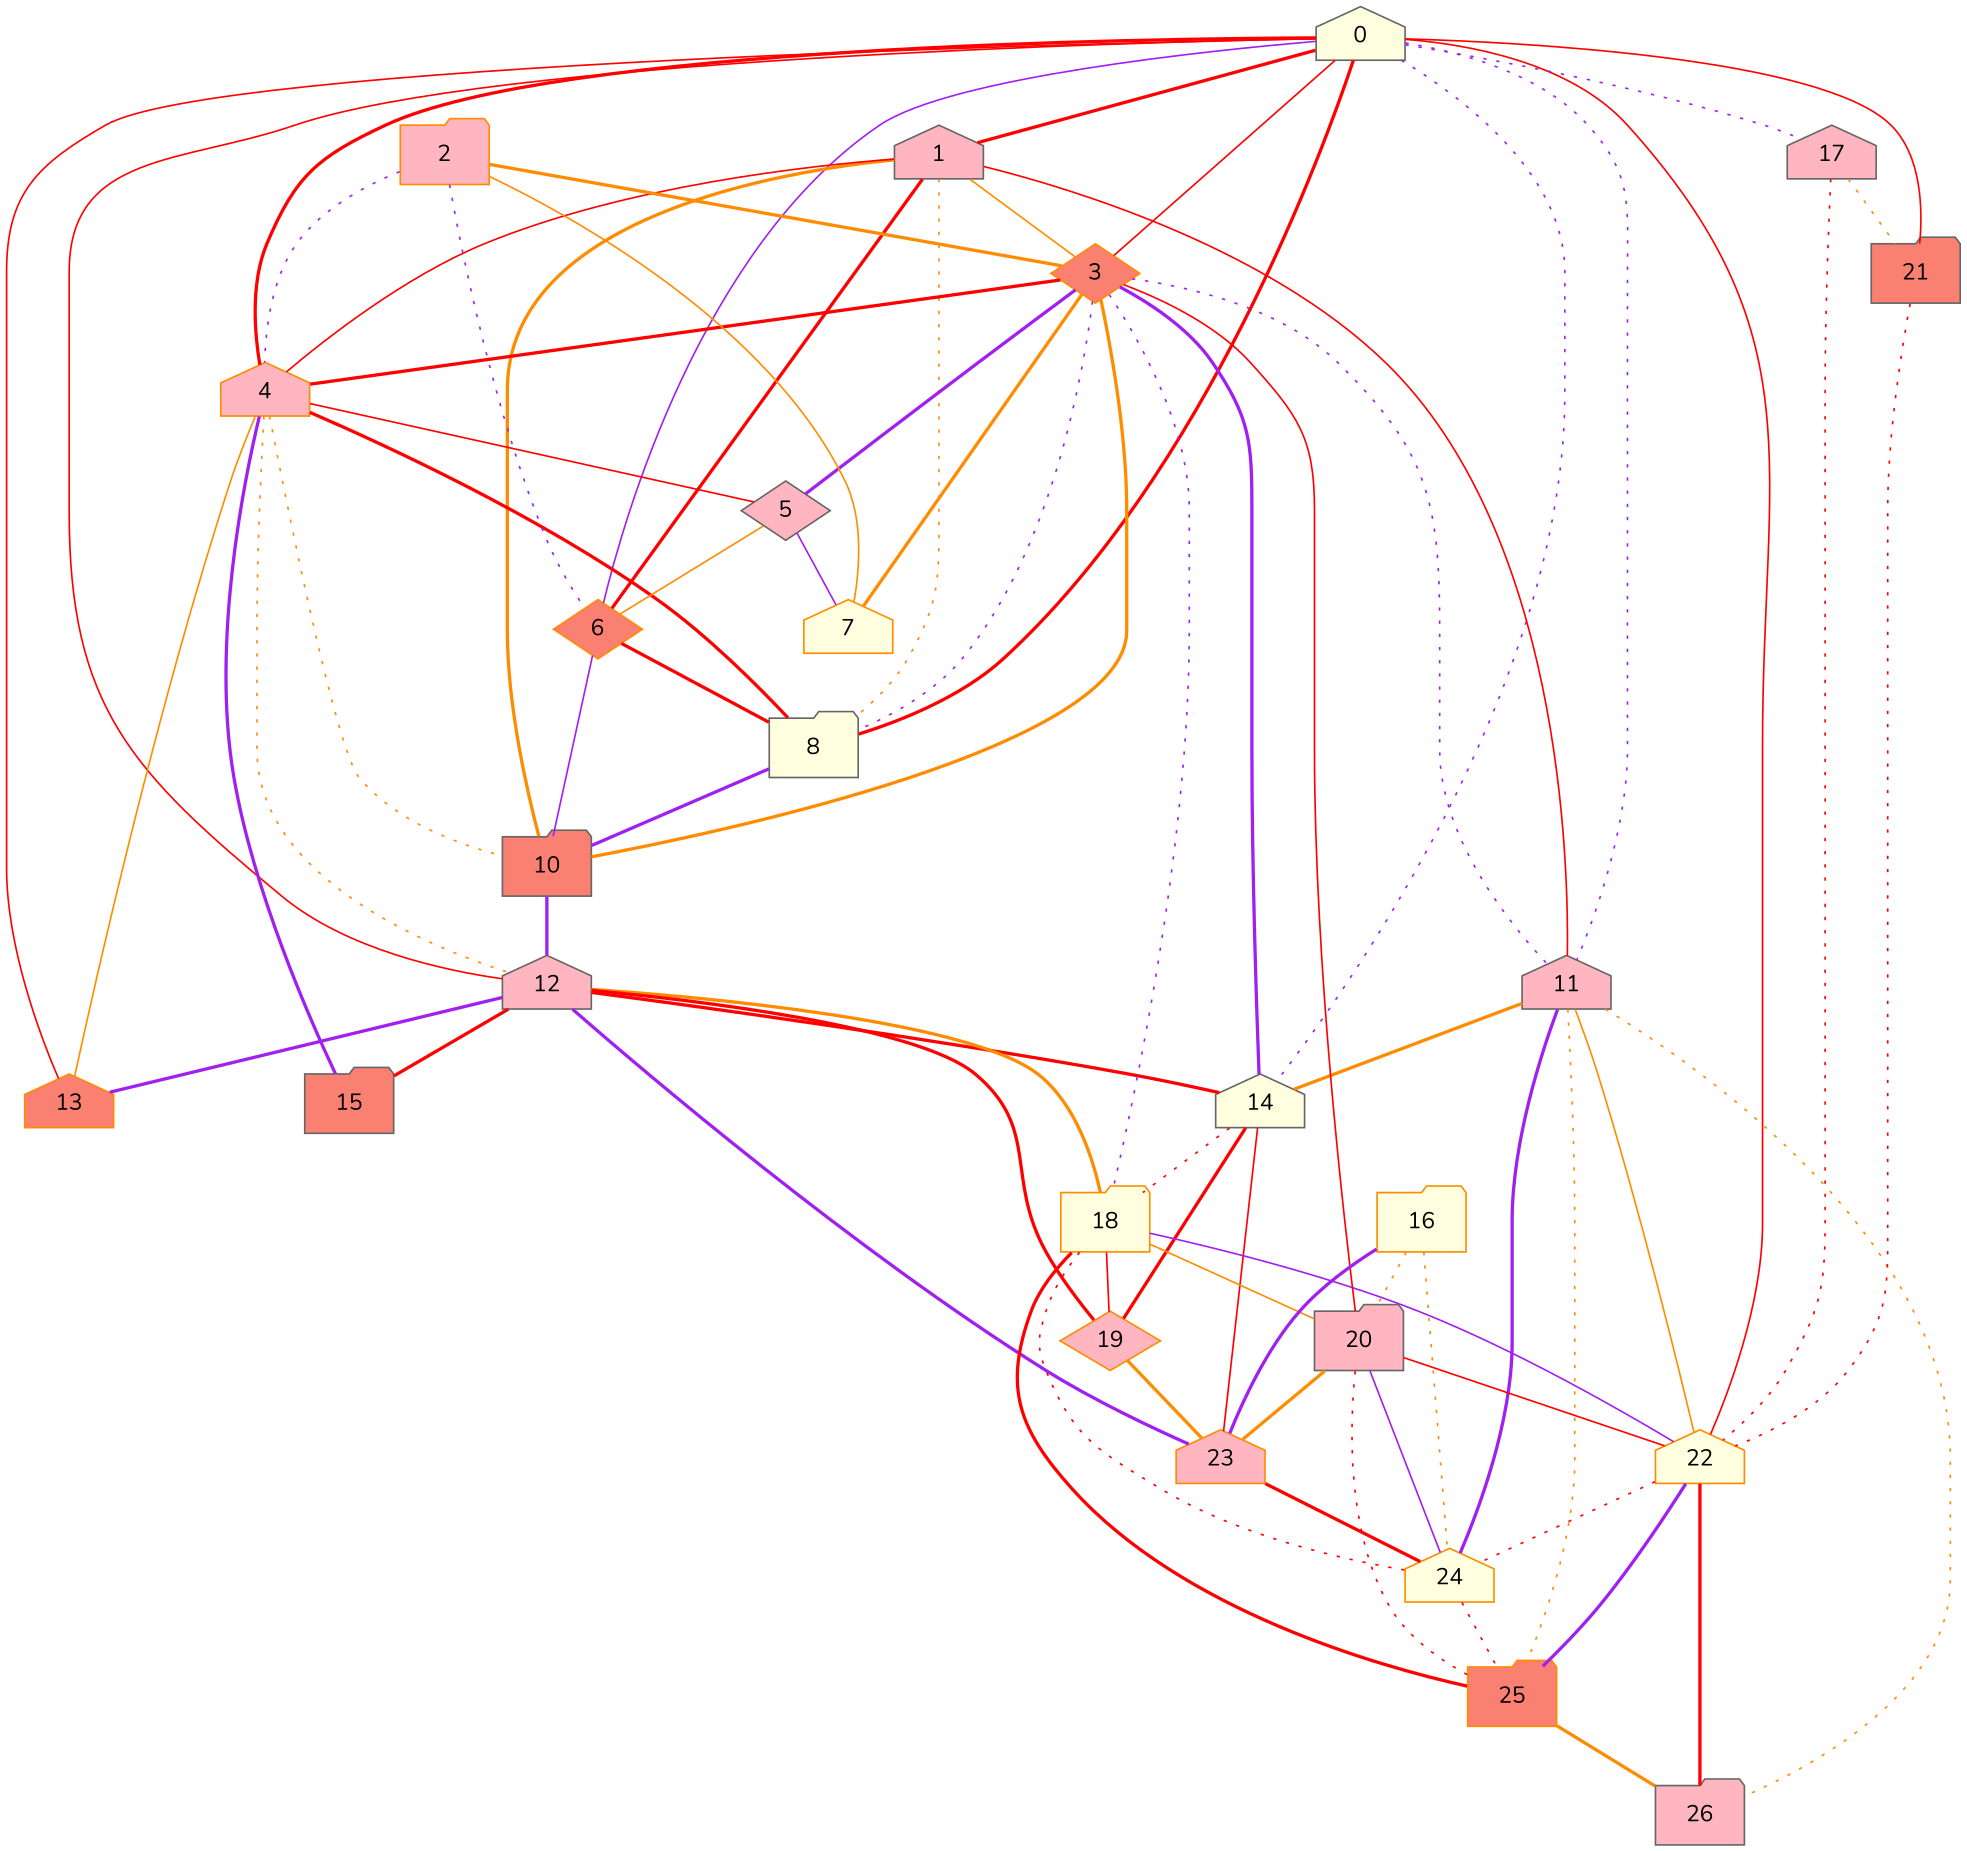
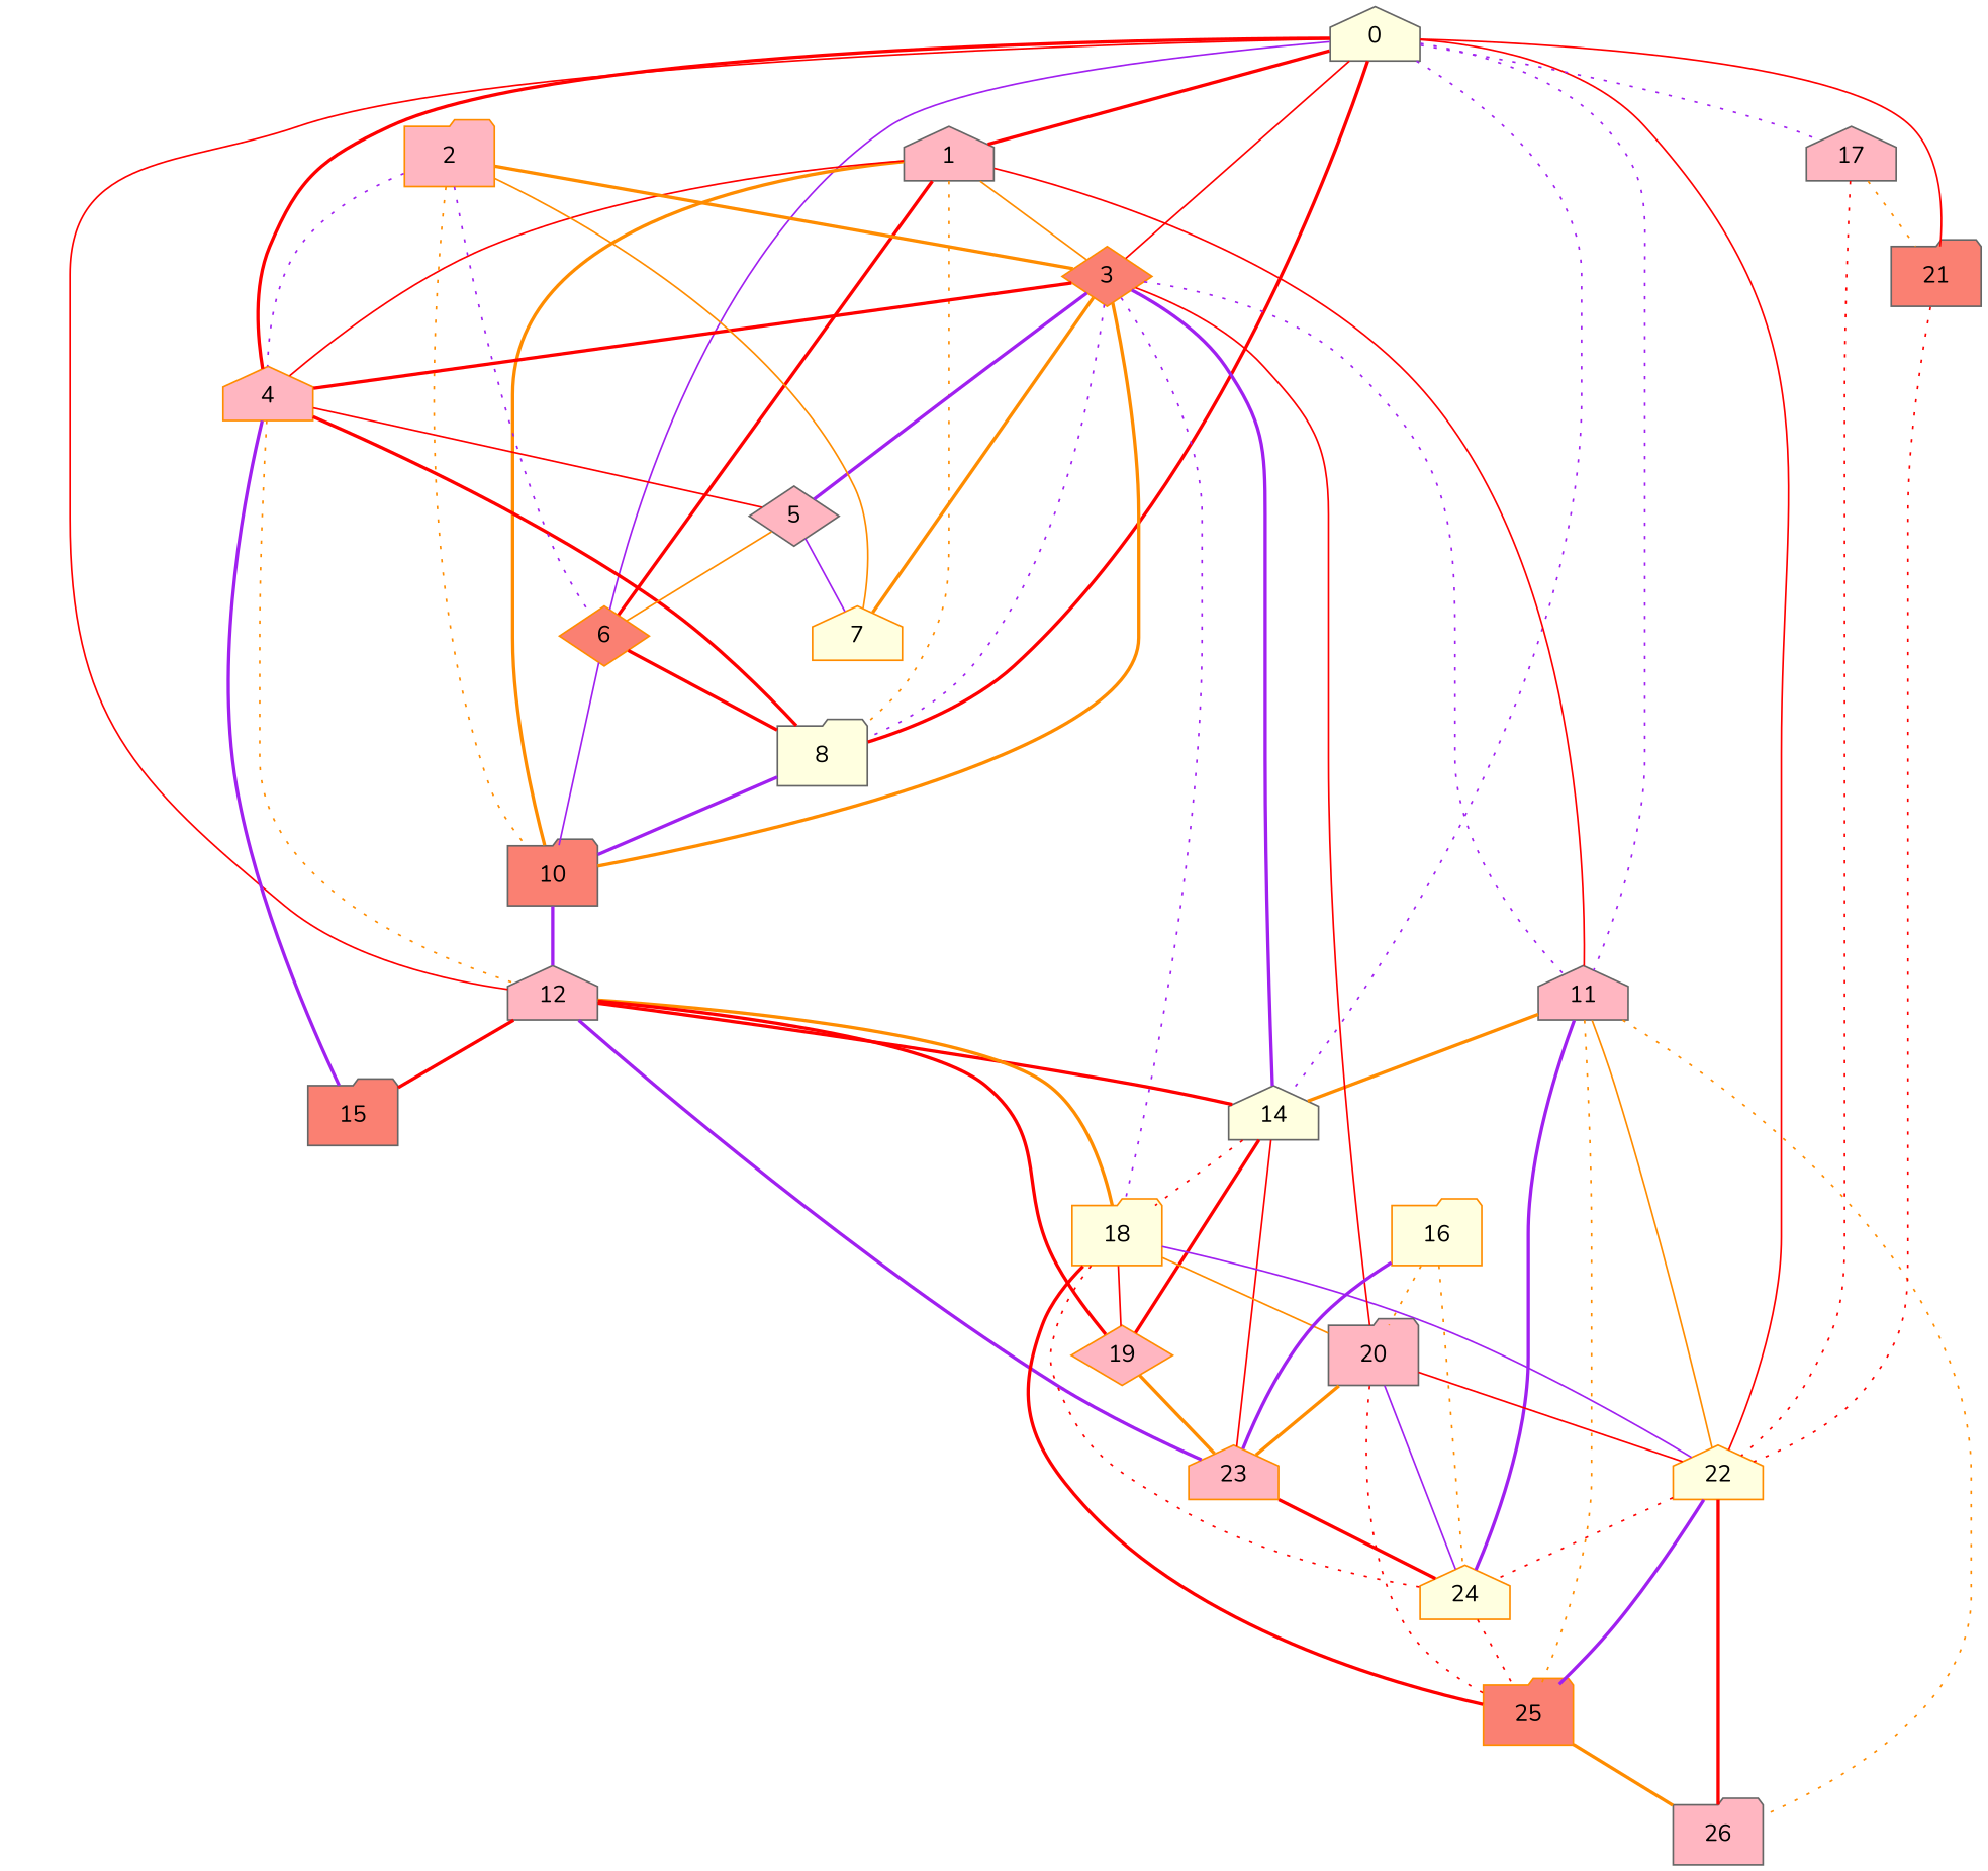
  graph {
    fontname=Nunito
    node [color=gray40 fillcolor=lightpink fontname=Nunito shape=house style=filled]
    edge [color=red fontname=Nunito style=bold]
    8 [fillcolor=lightyellow shape=folder]
    10 [fillcolor=salmon shape=folder]
    12
    14 [fillcolor=lightyellow]
-   13 [color=darkorange fillcolor=salmon]
    18 [color=darkorange fillcolor=lightyellow shape=folder]
    15 [fillcolor=salmon shape=folder]
    23 [color=darkorange]
    19 [color=darkorange shape=diamond]
    0 [fillcolor=lightyellow]
    1
    11
    3 [color=darkorange fillcolor=salmon shape=diamond]
    4 [color=darkorange]
    6 [color=darkorange fillcolor=salmon shape=diamond]
    22 [color=darkorange fillcolor=lightyellow]
    17
    21 [fillcolor=salmon shape=folder]
    24 [color=darkorange fillcolor=lightyellow]
    25 [color=darkorange fillcolor=salmon shape=folder]
    26 [shape=folder]
    5 [shape=diamond]
    7 [color=darkorange fillcolor=lightyellow]
    20 [shape=folder]
    2 [color=darkorange shape=folder]
    16 [color=darkorange fillcolor=lightyellow shape=folder]
    8 -- 10 [color=purple]
    10 -- 12 [color=purple]
    12 -- 14
-   12 -- 13 [color=purple]
    12 -- 18 [color=darkorange]
    12 -- 15
    12 -- 23 [color=purple]
    12 -- 19
    14 -- 18 [style=dotted]
    14 -- 23 [style=solid]
    14 -- 19
    18 -- 19 [style=solid]
    18 -- 22 [color=purple style=solid]
    18 -- 24 [style=dotted]
    18 -- 25
    18 -- 20 [color=darkorange style=solid]
    23 -- 24
    19 -- 23 [color=darkorange]
    0 -- 8
    0 -- 12 [style=solid]
    0 -- 14 [color=purple style=dotted]
-   0 -- 13 [style=solid]
    0 -- 1
    0 -- 11 [color=purple style=dotted]
    0 -- 3 [style=solid]
    0 -- 4
    0 -- 6 [color=purple style=solid]
    0 -- 22 [style=solid]
    0 -- 17 [color=purple style=dotted]
    0 -- 21 [style=solid]
    1 -- 8 [color=darkorange style=dotted]
    1 -- 10 [color=darkorange]
    1 -- 11 [style=solid]
    1 -- 3 [color=darkorange style=solid]
    1 -- 4 [style=solid]
    1 -- 6
    11 -- 14 [color=darkorange]
    11 -- 22 [color=darkorange style=solid]
    11 -- 24 [color=purple]
    11 -- 25 [color=darkorange style=dotted]
    11 -- 26 [color=darkorange style=dotted]
    3 -- 8 [color=purple style=dotted]
    3 -- 10 [color=darkorange]
    3 -- 14 [color=purple]
    3 -- 18 [color=purple style=dotted]
    3 -- 11 [color=purple style=dotted]
    3 -- 4
    3 -- 5 [color=purple]
    3 -- 7 [color=darkorange]
    3 -- 20 [style=solid]
    4 -- 8
-   4 -- 10 [color=darkorange style=dotted]
+   2 -- 10 [color=darkorange style=dotted]
    4 -- 12 [color=darkorange style=dotted]
-   4 -- 13 [color=darkorange style=solid]
    4 -- 15 [color=purple]
    4 -- 5 [style=solid]
    6 -- 8
    6 -- 10 [color=purple style=solid]
    22 -- 24 [style=dotted]
    22 -- 25 [color=purple]
    22 -- 26
    17 -- 22 [style=dotted]
    17 -- 21 [color=darkorange style=dotted]
    21 -- 22 [style=dotted]
    24 -- 25 [style=dotted]
    25 -- 26 [color=darkorange]
    5 -- 6 [color=darkorange style=solid]
    5 -- 7 [color=purple style=solid]
    20 -- 23 [color=darkorange]
    20 -- 22 [style=solid]
    20 -- 24 [color=purple style=solid]
    20 -- 25 [style=dotted]
    2 -- 3 [color=darkorange]
    2 -- 4 [color=purple style=dotted]
    2 -- 6 [color=purple style=dotted]
    2 -- 7 [color=darkorange style=solid]
    16 -- 23 [color=purple]
    16 -- 24 [color=darkorange style=dotted]
    16 -- 20 [color=darkorange style=dotted]
  }
